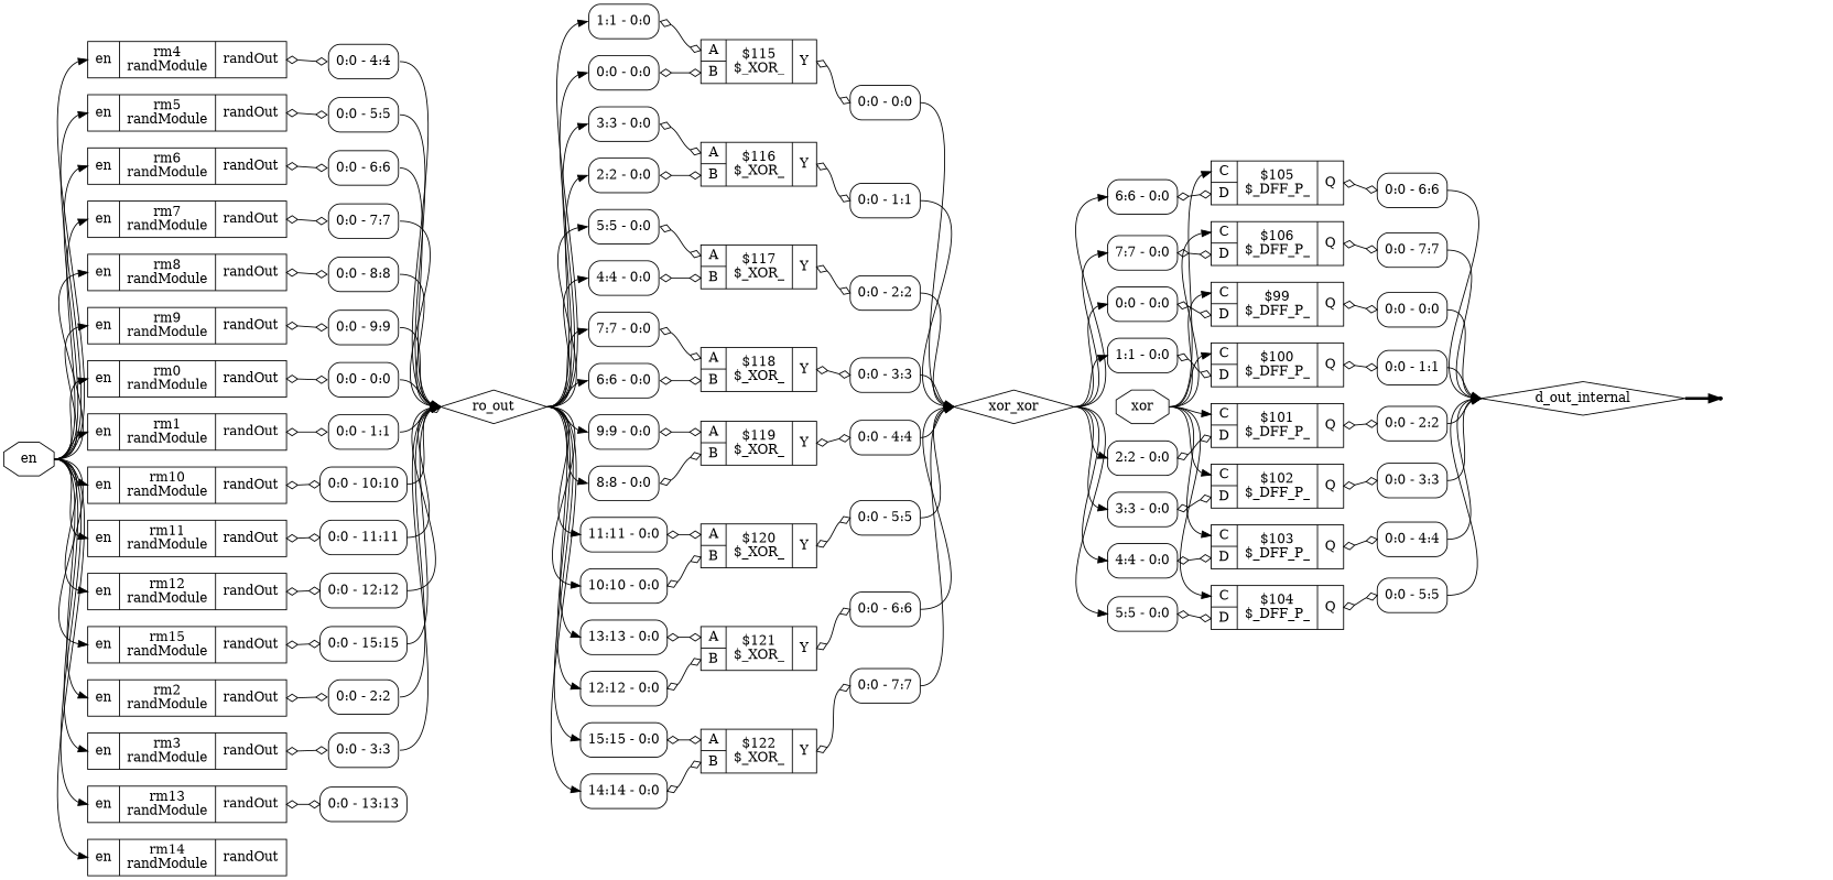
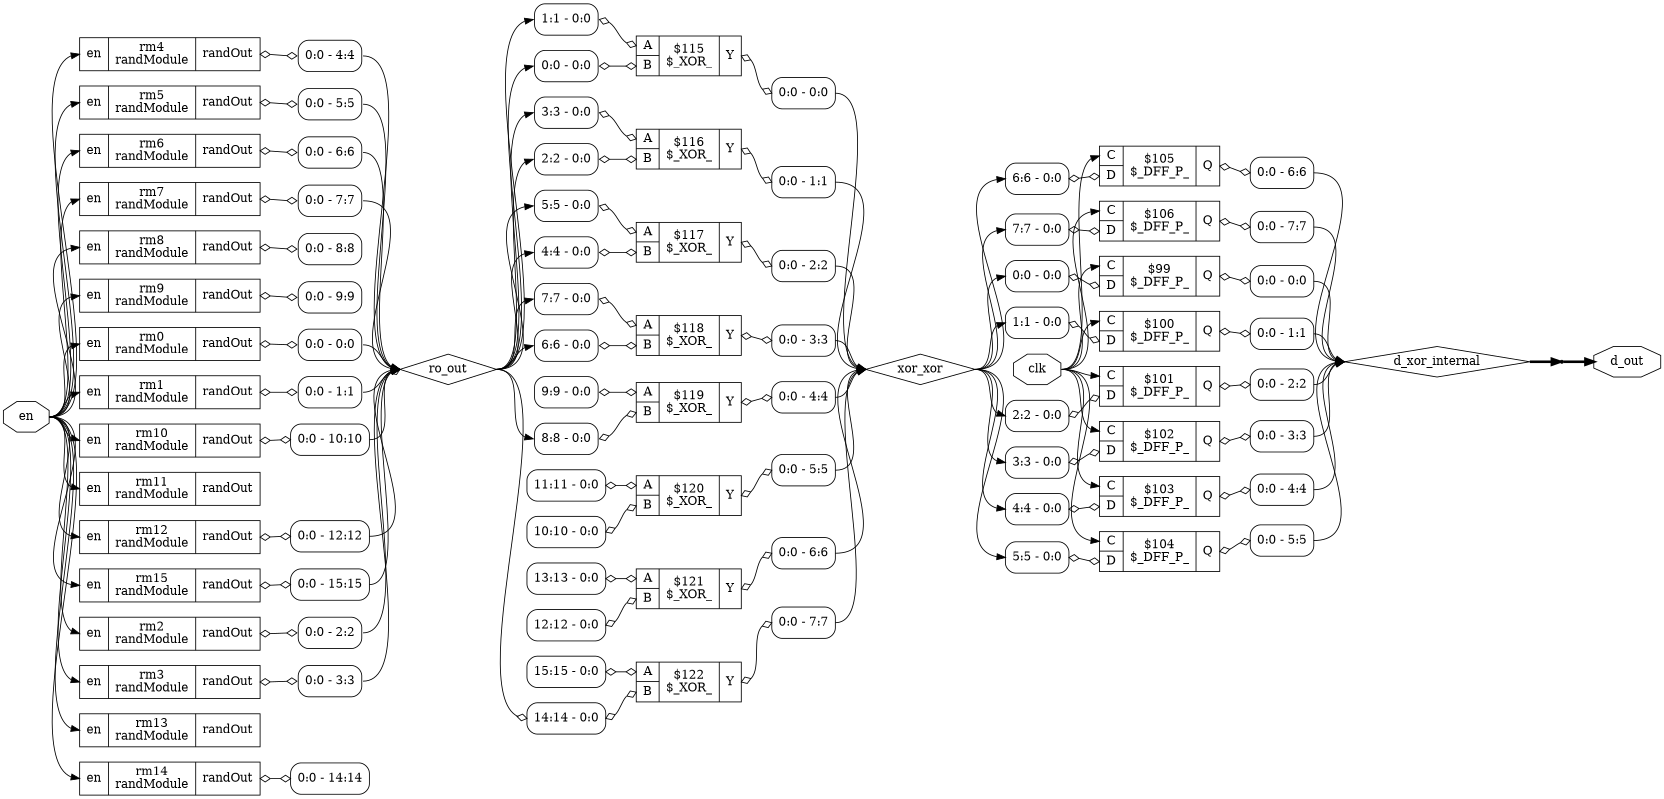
  digraph {
    rankdir=LR
    remincross=true
    node [color=black fontcolor=black shape=record style=rounded]
    edge [color=black fontcolor=black headport=w tailport=e]
-   n1 [label=xor shape=octagon style=""]
+   n1 [label=clk shape=octagon style=""]
    n2 [label="{{<p18> C|<p19> D}|$100\n$_DFF_P_|{<p20> Q}}" color="" fontcolor="" style=""]
    n3 [label="{{<p18> C|<p19> D}|$101\n$_DFF_P_|{<p20> Q}}" color="" fontcolor="" style=""]
    n4 [label="{{<p18> C|<p19> D}|$102\n$_DFF_P_|{<p20> Q}}" color="" fontcolor="" style=""]
    n5 [label="{{<p18> C|<p19> D}|$103\n$_DFF_P_|{<p20> Q}}" color="" fontcolor="" style=""]
    n6 [label="{{<p18> C|<p19> D}|$104\n$_DFF_P_|{<p20> Q}}" color="" fontcolor="" style=""]
    n7 [label="{{<p18> C|<p19> D}|$105\n$_DFF_P_|{<p20> Q}}" color="" fontcolor="" style=""]
    n8 [label="{{<p18> C|<p19> D}|$106\n$_DFF_P_|{<p20> Q}}" color="" fontcolor="" style=""]
    n9 [label="{{<p18> C|<p19> D}|$99\n$_DFF_P_|{<p20> Q}}" color="" fontcolor="" style=""]
    n10 [label="<s0> 0:0 - 1:1 "]
    n11 [label="<s0> 0:0 - 2:2 "]
    n12 [label="<s0> 0:0 - 3:3 "]
    n13 [label="<s0> 0:0 - 4:4 "]
    n14 [label="<s0> 0:0 - 5:5 "]
    n15 [label="<s0> 0:0 - 6:6 "]
    n16 [label="<s0> 0:0 - 7:7 "]
    n17 [label="<s0> 0:0 - 0:0 "]
-   n19 [label=d_out_internal shape=diamond style=""]
+   n18 [label=d_out shape=octagon style=""]
+   n19 [label=d_xor_internal shape=diamond style=""]
    x56 [shape=point color="" fontcolor="" style=""]
    n21 [label=en shape=octagon style=""]
    n22 [label="{{<p4> en}|rm0\nrandModule|{<p29> randOut}}" color="" fontcolor="" style=""]
    n23 [label="{{<p4> en}|rm1\nrandModule|{<p29> randOut}}" color="" fontcolor="" style=""]
    n24 [label="{{<p4> en}|rm10\nrandModule|{<p29> randOut}}" color="" fontcolor="" style=""]
    n25 [label="{{<p4> en}|rm11\nrandModule|{<p29> randOut}}" color="" fontcolor="" style=""]
    n26 [label="{{<p4> en}|rm12\nrandModule|{<p29> randOut}}" color="" fontcolor="" style=""]
    n27 [label="{{<p4> en}|rm13\nrandModule|{<p29> randOut}}" color="" fontcolor="" style=""]
    n28 [label="{{<p4> en}|rm14\nrandModule|{<p29> randOut}}" color="" fontcolor="" style=""]
    n29 [label="{{<p4> en}|rm15\nrandModule|{<p29> randOut}}" color="" fontcolor="" style=""]
    n30 [label="{{<p4> en}|rm2\nrandModule|{<p29> randOut}}" color="" fontcolor="" style=""]
    n31 [label="{{<p4> en}|rm3\nrandModule|{<p29> randOut}}" color="" fontcolor="" style=""]
    n32 [label="{{<p4> en}|rm4\nrandModule|{<p29> randOut}}" color="" fontcolor="" style=""]
    n33 [label="{{<p4> en}|rm5\nrandModule|{<p29> randOut}}" color="" fontcolor="" style=""]
    n34 [label="{{<p4> en}|rm6\nrandModule|{<p29> randOut}}" color="" fontcolor="" style=""]
    n35 [label="{{<p4> en}|rm7\nrandModule|{<p29> randOut}}" color="" fontcolor="" style=""]
    n36 [label="{{<p4> en}|rm8\nrandModule|{<p29> randOut}}" color="" fontcolor="" style=""]
    n37 [label="{{<p4> en}|rm9\nrandModule|{<p29> randOut}}" color="" fontcolor="" style=""]
    n38 [label="<s0> 0:0 - 0:0 "]
    n39 [label="<s0> 0:0 - 1:1 "]
    n40 [label="<s0> 0:0 - 10:10 "]
-   n41 [label="<s0> 0:0 - 11:11 "]
    n42 [label="<s0> 0:0 - 12:12 "]
-   n43 [label="<s0> 0:0 - 13:13 "]
+   n44 [label="<s0> 0:0 - 14:14 "]
    n45 [label="<s0> 0:0 - 15:15 "]
    n46 [label="<s0> 0:0 - 2:2 "]
    n47 [label="<s0> 0:0 - 3:3 "]
    n48 [label="<s0> 0:0 - 4:4 "]
    n49 [label="<s0> 0:0 - 5:5 "]
    n50 [label="<s0> 0:0 - 6:6 "]
    n51 [label="<s0> 0:0 - 7:7 "]
    n52 [label="<s0> 0:0 - 8:8 "]
    n53 [label="<s0> 0:0 - 9:9 "]
    n54 [label=ro_out shape=diamond style=""]
    n55 [label="<s0> 1:1 - 0:0 "]
    n56 [label="<s0> 0:0 - 0:0 "]
    n57 [label="<s0> 3:3 - 0:0 "]
    n58 [label="<s0> 2:2 - 0:0 "]
    n59 [label="<s0> 5:5 - 0:0 "]
    n60 [label="<s0> 4:4 - 0:0 "]
    n61 [label="<s0> 7:7 - 0:0 "]
    n62 [label="<s0> 6:6 - 0:0 "]
    n63 [label="<s0> 9:9 - 0:0 "]
    n64 [label="<s0> 8:8 - 0:0 "]
    n65 [label="<s0> 11:11 - 0:0 "]
    n66 [label="<s0> 10:10 - 0:0 "]
    n67 [label="<s0> 13:13 - 0:0 "]
    n68 [label="<s0> 12:12 - 0:0 "]
    n69 [label="<s0> 15:15 - 0:0 "]
    n70 [label="<s0> 14:14 - 0:0 "]
    n71 [label="{{<p7> A|<p8> B}|$115\n$_XOR_|{<p9> Y}}" color="" fontcolor="" style=""]
    n72 [label="{{<p7> A|<p8> B}|$116\n$_XOR_|{<p9> Y}}" color="" fontcolor="" style=""]
    n73 [label="{{<p7> A|<p8> B}|$117\n$_XOR_|{<p9> Y}}" color="" fontcolor="" style=""]
    n74 [label="{{<p7> A|<p8> B}|$118\n$_XOR_|{<p9> Y}}" color="" fontcolor="" style=""]
    n75 [label="{{<p7> A|<p8> B}|$119\n$_XOR_|{<p9> Y}}" color="" fontcolor="" style=""]
    n76 [label="{{<p7> A|<p8> B}|$120\n$_XOR_|{<p9> Y}}" color="" fontcolor="" style=""]
    n77 [label="{{<p7> A|<p8> B}|$121\n$_XOR_|{<p9> Y}}" color="" fontcolor="" style=""]
    n78 [label="{{<p7> A|<p8> B}|$122\n$_XOR_|{<p9> Y}}" color="" fontcolor="" style=""]
    n79 [label=xor_xor shape=diamond style=""]
    n80 [label="<s0> 1:1 - 0:0 "]
    n81 [label="<s0> 2:2 - 0:0 "]
    n82 [label="<s0> 3:3 - 0:0 "]
    n83 [label="<s0> 4:4 - 0:0 "]
    n84 [label="<s0> 5:5 - 0:0 "]
    n85 [label="<s0> 6:6 - 0:0 "]
    n86 [label="<s0> 7:7 - 0:0 "]
    n87 [label="<s0> 0:0 - 0:0 "]
    n88 [label="<s0> 0:0 - 0:0 "]
    n89 [label="<s0> 0:0 - 1:1 "]
    n90 [label="<s0> 0:0 - 2:2 "]
    n91 [label="<s0> 0:0 - 3:3 "]
    n92 [label="<s0> 0:0 - 4:4 "]
    n93 [label="<s0> 0:0 - 5:5 "]
    n94 [label="<s0> 0:0 - 6:6 "]
    n95 [label="<s0> 0:0 - 7:7 "]
    n1 -> n2 [headport="p18:w"]
    n1 -> n3 [headport="p18:w"]
    n1 -> n4 [headport="p18:w"]
    n1 -> n5 [headport="p18:w"]
    n1 -> n6 [headport="p18:w"]
    n1 -> n7 [headport="p18:w"]
    n1 -> n8 [headport="p18:w"]
    n1 -> n9 [headport="p18:w"]
    n2 -> n10 [arrowhead=odiamond arrowtail=odiamond dir=both tailport="p20:e"]
    n3 -> n11 [arrowhead=odiamond arrowtail=odiamond dir=both tailport="p20:e"]
    n4 -> n12 [arrowhead=odiamond arrowtail=odiamond dir=both tailport="p20:e"]
    n5 -> n13 [arrowhead=odiamond arrowtail=odiamond dir=both tailport="p20:e"]
    n6 -> n14 [arrowhead=odiamond arrowtail=odiamond dir=both tailport="p20:e"]
    n7 -> n15 [arrowhead=odiamond arrowtail=odiamond dir=both tailport="p20:e"]
    n8 -> n16 [arrowhead=odiamond arrowtail=odiamond dir=both tailport="p20:e"]
    n9 -> n17 [arrowhead=odiamond arrowtail=odiamond dir=both tailport="p20:e"]
    n10 -> n19 [tailport="s0:e"]
    n11 -> n19 [tailport="s0:e"]
    n12 -> n19 [tailport="s0:e"]
    n13 -> n19 [tailport="s0:e"]
    n14 -> n19 [tailport="s0:e"]
    n15 -> n19 [tailport="s0:e"]
    n16 -> n19 [tailport="s0:e"]
    n17 -> n19 [tailport="s0:e"]
    n19 -> x56 [style="setlinewidth(3)"]
+   x56 -> n18 [style="setlinewidth(3)"]
    n21 -> n22 [headport="p4:w"]
    n21 -> n23 [headport="p4:w"]
    n21 -> n24 [headport="p4:w"]
    n21 -> n25 [headport="p4:w"]
    n21 -> n26 [headport="p4:w"]
    n21 -> n27 [headport="p4:w"]
    n21 -> n28 [headport="p4:w"]
    n21 -> n29 [headport="p4:w"]
    n21 -> n30 [headport="p4:w"]
    n21 -> n31 [headport="p4:w"]
    n21 -> n32 [headport="p4:w"]
    n21 -> n33 [headport="p4:w"]
    n21 -> n34 [headport="p4:w"]
    n21 -> n35 [headport="p4:w"]
    n21 -> n36 [headport="p4:w"]
    n21 -> n37 [headport="p4:w"]
    n22 -> n38 [arrowhead=odiamond arrowtail=odiamond dir=both tailport="p29:e"]
    n23 -> n39 [arrowhead=odiamond arrowtail=odiamond dir=both tailport="p29:e"]
    n24 -> n40 [arrowhead=odiamond arrowtail=odiamond dir=both tailport="p29:e"]
-   n25 -> n41 [arrowhead=odiamond arrowtail=odiamond dir=both tailport="p29:e"]
    n26 -> n42 [arrowhead=odiamond arrowtail=odiamond dir=both tailport="p29:e"]
-   n27 -> n43 [arrowhead=odiamond arrowtail=odiamond dir=both tailport="p29:e"]
+   n28 -> n44 [arrowhead=odiamond arrowtail=odiamond dir=both tailport="p29:e"]
    n29 -> n45 [arrowhead=odiamond arrowtail=odiamond dir=both tailport="p29:e"]
    n30 -> n46 [arrowhead=odiamond arrowtail=odiamond dir=both tailport="p29:e"]
    n31 -> n47 [arrowhead=odiamond arrowtail=odiamond dir=both tailport="p29:e"]
    n32 -> n48 [arrowhead=odiamond arrowtail=odiamond dir=both tailport="p29:e"]
    n33 -> n49 [arrowhead=odiamond arrowtail=odiamond dir=both tailport="p29:e"]
    n34 -> n50 [arrowhead=odiamond arrowtail=odiamond dir=both tailport="p29:e"]
    n35 -> n51 [arrowhead=odiamond arrowtail=odiamond dir=both tailport="p29:e"]
    n36 -> n52 [arrowhead=odiamond arrowtail=odiamond dir=both tailport="p29:e"]
    n37 -> n53 [arrowhead=odiamond arrowtail=odiamond dir=both tailport="p29:e"]
    n38 -> n54 [tailport="s0:e"]
    n39 -> n54 [tailport="s0:e"]
    n40 -> n54 [tailport="s0:e"]
-   n41 -> n54 [tailport="s0:e"]
    n42 -> n54 [tailport="s0:e"]
    n45 -> n54 [arrowhead=odiamond tailport="s0:e"]
    n46 -> n54 [tailport="s0:e"]
    n47 -> n54 [tailport="s0:e"]
    n48 -> n54 [tailport="s0:e"]
    n49 -> n54 [tailport="s0:e"]
    n50 -> n54 [tailport="s0:e"]
    n51 -> n54 [tailport="s0:e"]
-   n52 -> n54 [tailport="s0:e"]
-   n53 -> n54 [tailport="s0:e"]
    n54 -> n55 [headport="s0:w"]
    n54 -> n56 [headport="s0:w"]
    n54 -> n57 [headport="s0:w"]
    n54 -> n58 [headport="s0:w"]
    n54 -> n59 [headport="s0:w"]
    n54 -> n60 [headport="s0:w"]
    n54 -> n61 [headport="s0:w"]
    n54 -> n62 [headport="s0:w"]
-   n54 -> n63 [headport="s0:w"]
    n54 -> n64 [headport="s0:w"]
-   n54 -> n65 [headport="s0:w"]
-   n54 -> n66 [headport="s0:w"]
-   n54 -> n67 [headport="s0:w"]
-   n54 -> n68 [headport="s0:w"]
-   n54 -> n69 [headport="s0:w"]
-   n54 -> n70 [headport="s0:w"]
+   n54 -> n70 [headport="s0:w" arrowhead=odiamond]
    n55 -> n71 [arrowhead=odiamond arrowtail=odiamond dir=both headport="p7:w"]
    n56 -> n71 [arrowhead=odiamond arrowtail=odiamond dir=both headport="p8:w"]
    n57 -> n72 [arrowhead=odiamond arrowtail=odiamond dir=both headport="p7:w"]
    n58 -> n72 [arrowhead=odiamond arrowtail=odiamond dir=both headport="p8:w"]
    n59 -> n73 [arrowhead=odiamond arrowtail=odiamond dir=both headport="p7:w"]
    n60 -> n73 [arrowhead=odiamond arrowtail=odiamond dir=both headport="p8:w"]
    n61 -> n74 [arrowhead=odiamond arrowtail=odiamond dir=both headport="p7:w"]
    n62 -> n74 [arrowhead=odiamond arrowtail=odiamond dir=both headport="p8:w"]
    n63 -> n75 [arrowhead=odiamond arrowtail=odiamond dir=both headport="p7:w"]
    n64 -> n75 [arrowhead=odiamond arrowtail=odiamond dir=both headport="p8:w"]
    n65 -> n76 [arrowhead=odiamond arrowtail=odiamond dir=both headport="p7:w"]
    n66 -> n76 [arrowhead=odiamond arrowtail=odiamond dir=both headport="p8:w"]
    n67 -> n77 [arrowhead=odiamond arrowtail=odiamond dir=both headport="p7:w"]
    n68 -> n77 [arrowhead=odiamond arrowtail=odiamond dir=both headport="p8:w"]
    n69 -> n78 [arrowhead=odiamond arrowtail=odiamond dir=both headport="p7:w"]
    n70 -> n78 [arrowhead=odiamond arrowtail=odiamond dir=both headport="p8:w"]
    n71 -> n88 [arrowhead=odiamond arrowtail=odiamond dir=both tailport="p9:e"]
    n72 -> n89 [arrowhead=odiamond arrowtail=odiamond dir=both tailport="p9:e"]
    n73 -> n90 [arrowhead=odiamond arrowtail=odiamond dir=both tailport="p9:e"]
    n74 -> n91 [arrowhead=odiamond arrowtail=odiamond dir=both tailport="p9:e"]
    n75 -> n92 [arrowhead=odiamond arrowtail=odiamond dir=both tailport="p9:e"]
    n76 -> n93 [arrowhead=odiamond arrowtail=odiamond dir=both tailport="p9:e"]
    n77 -> n94 [arrowhead=odiamond arrowtail=odiamond dir=both tailport="p9:e"]
    n78 -> n95 [arrowhead=odiamond arrowtail=odiamond dir=both tailport="p9:e"]
    n79 -> n80 [headport="s0:w"]
    n79 -> n81 [headport="s0:w"]
    n79 -> n82 [headport="s0:w"]
    n79 -> n83 [headport="s0:w"]
    n79 -> n84 [headport="s0:w"]
    n79 -> n85 [headport="s0:w"]
    n79 -> n86 [headport="s0:w"]
    n79 -> n87 [headport="s0:w"]
    n80 -> n2 [arrowhead=odiamond arrowtail=odiamond dir=both headport="p19:w"]
    n81 -> n3 [arrowhead=odiamond arrowtail=odiamond dir=both headport="p19:w"]
    n82 -> n4 [arrowhead=odiamond arrowtail=odiamond dir=both headport="p19:w"]
    n83 -> n5 [arrowhead=odiamond arrowtail=odiamond dir=both headport="p19:w"]
    n84 -> n6 [arrowhead=odiamond arrowtail=odiamond dir=both headport="p19:w"]
    n85 -> n7 [arrowhead=odiamond arrowtail=odiamond dir=both headport="p19:w"]
    n86 -> n8 [arrowhead=odiamond arrowtail=odiamond dir=both headport="p19:w"]
    n87 -> n9 [arrowhead=odiamond arrowtail=odiamond dir=both headport="p19:w"]
    n88 -> n79 [tailport="s0:e"]
    n89 -> n79 [tailport="s0:e"]
    n90 -> n79 [tailport="s0:e"]
    n91 -> n79 [tailport="s0:e"]
    n92 -> n79 [tailport="s0:e"]
    n93 -> n79 [tailport="s0:e"]
    n94 -> n79 [tailport="s0:e"]
    n95 -> n79 [tailport="s0:e"]
  }
